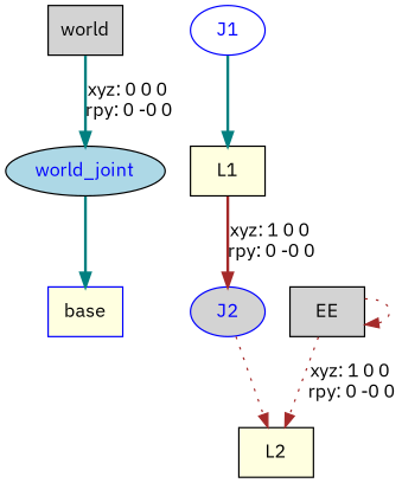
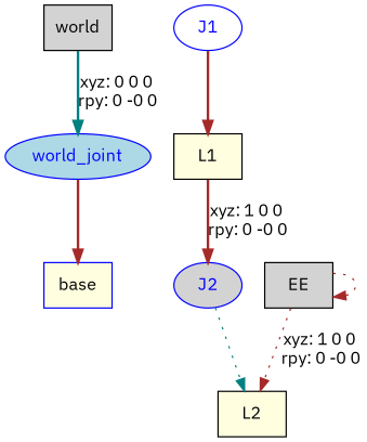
  digraph {
    fontname="IBM Plex Sans"
    node [fillcolor=lightgrey fontname="IBM Plex Sans" shape=box style=filled]
    edge [color=teal fontname="IBM Plex Sans" style=bold]
    n1 [label=world]
-   world_joint [color=black fillcolor=lightblue fontcolor=blue shape=ellipse]
+   world_joint [color=blue fillcolor=lightblue fontcolor=blue shape=ellipse]
    n3 [color=blue fillcolor=lightyellow label=base]
    J1 [color=blue fillcolor=white fontcolor=blue shape=ellipse]
    n5 [fillcolor=lightyellow label=L1]
    J2 [color=blue fontcolor=blue shape=ellipse]
    n7 [fillcolor=lightyellow label=L2]
    n8 [label=EE]
    n1 -> world_joint [label="xyz: 0 0 0 \nrpy: 0 -0 0"]
-   world_joint -> n3
-   J1 -> n5
+   world_joint -> n3 [color=brown]
+   J1 -> n5 [color=brown]
    n5 -> J2 [color=brown label="xyz: 1 0 0 \nrpy: 0 -0 0"]
-   J2 -> n7 [color=brown style=dotted]
+   J2 -> n7 [style=dotted]
    n8 -> n7 [color=brown label="xyz: 1 0 0 \nrpy: 0 -0 0" style=dotted]
    n8 -> n8 [color=brown style=dotted]
  }
